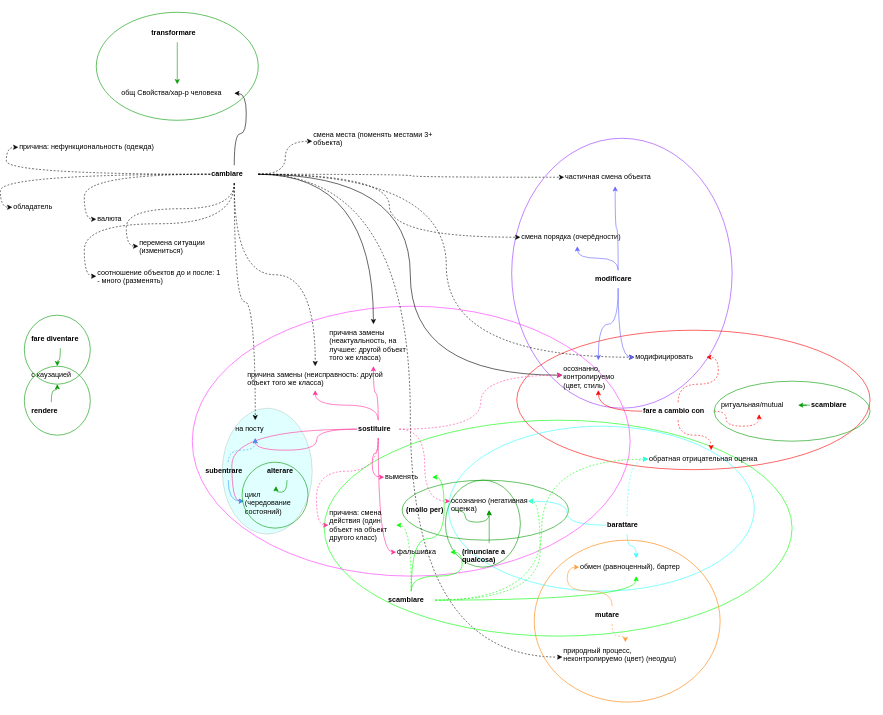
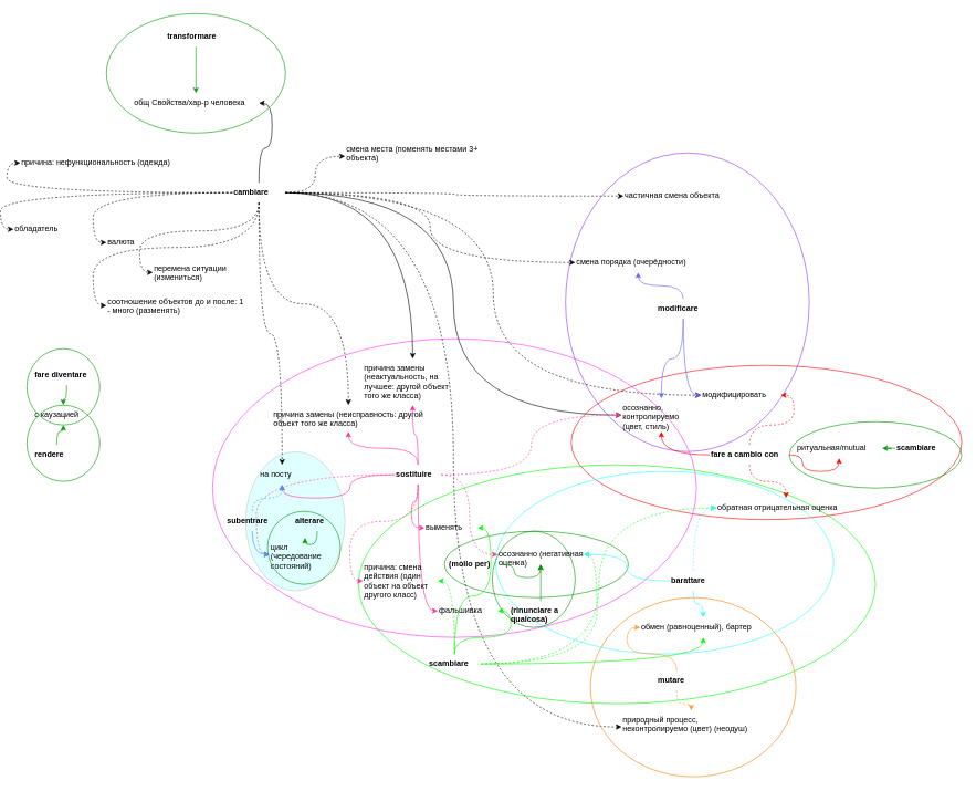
  <mxCell id="0" />
  <mxCell id="1" parent="0" />
  <mxCell id="2" value="" style="ellipse;whiteSpace=wrap;html=1;strokeWidth=1;fillColor=none;strokeColor=#9933FF;" parent="1" vertex="1"><mxGeometry x="852.5" y="230" width="367.5" height="450" as="geometry" /></mxCell>
  <mxCell id="3" value="" style="ellipse;whiteSpace=wrap;html=1;strokeWidth=1;fillColor=none;strokeColor=#FF0000;" parent="1" vertex="1"><mxGeometry x="861" y="550" width="589" height="232.5" as="geometry" /></mxCell>
  <mxCell id="4" value="" style="ellipse;whiteSpace=wrap;html=1;fillColor=none;strokeColor=#00FF00;" parent="1" vertex="1"><mxGeometry x="540" y="700" width="780" height="360" as="geometry" /></mxCell>
  <mxCell id="5" value="" style="ellipse;whiteSpace=wrap;html=1;strokeWidth=1;fillColor=none;strokeColor=#33FFFF;" parent="1" vertex="1"><mxGeometry x="747" y="710" width="510" height="275" as="geometry" /></mxCell>
  <mxCell id="6" value="" style="ellipse;whiteSpace=wrap;html=1;fillColor=none;strokeColor=#FF33FF;" parent="1" vertex="1"><mxGeometry x="320" y="510" width="730" height="450" as="geometry" /></mxCell>
  <mxCell id="7" value="" style="ellipse;whiteSpace=wrap;html=1;strokeColor=#009900;strokeWidth=1;fillColor=none;" parent="1" vertex="1"><mxGeometry x="742" y="800" width="125" height="145" as="geometry" /></mxCell>
  <mxCell id="8" value="" style="ellipse;whiteSpace=wrap;html=1;strokeColor=#009900;strokeWidth=1;fillColor=none;" parent="1" vertex="1"><mxGeometry x="670" y="800" width="277" height="100" as="geometry" /></mxCell>
  <mxCell id="9" value="" style="ellipse;whiteSpace=wrap;html=1;opacity=20;fillColor=#66FFFF;" parent="1" vertex="1"><mxGeometry x="370" y="680" width="150" height="210" as="geometry" /></mxCell>
  <mxCell id="10" style="edgeStyle=orthogonalEdgeStyle;rounded=0;orthogonalLoop=1;jettySize=auto;html=1;curved=1;" parent="1" source="25" target="27" edge="1"><mxGeometry relative="1" as="geometry" /></mxCell>
  <mxCell id="11" style="edgeStyle=orthogonalEdgeStyle;curved=1;rounded=0;orthogonalLoop=1;jettySize=auto;html=1;entryX=0;entryY=0.5;entryDx=0;entryDy=0;" parent="1" source="25" target="28" edge="1"><mxGeometry relative="1" as="geometry" /></mxCell>
  <mxCell id="12" style="edgeStyle=orthogonalEdgeStyle;curved=1;rounded=0;orthogonalLoop=1;jettySize=auto;html=1;entryX=1;entryY=0.5;entryDx=0;entryDy=0;" parent="1" source="25" target="26" edge="1"><mxGeometry relative="1" as="geometry" /></mxCell>
  <mxCell id="13" style="edgeStyle=orthogonalEdgeStyle;curved=1;rounded=0;orthogonalLoop=1;jettySize=auto;html=1;entryX=0;entryY=0.5;entryDx=0;entryDy=0;dashed=1;" parent="1" source="25" target="29" edge="1"><mxGeometry relative="1" as="geometry" /></mxCell>
  <mxCell id="14" style="edgeStyle=orthogonalEdgeStyle;curved=1;rounded=0;orthogonalLoop=1;jettySize=auto;html=1;entryX=0;entryY=0.5;entryDx=0;entryDy=0;dashed=1;" parent="1" source="25" target="30" edge="1"><mxGeometry relative="1" as="geometry" /></mxCell>
  <mxCell id="15" style="edgeStyle=orthogonalEdgeStyle;curved=1;rounded=0;orthogonalLoop=1;jettySize=auto;html=1;entryX=0;entryY=0.5;entryDx=0;entryDy=0;dashed=1;" parent="1" source="25" target="31" edge="1"><mxGeometry relative="1" as="geometry" /></mxCell>
  <mxCell id="16" style="edgeStyle=orthogonalEdgeStyle;curved=1;rounded=0;orthogonalLoop=1;jettySize=auto;html=1;entryX=0;entryY=0.5;entryDx=0;entryDy=0;dashed=1;" parent="1" source="25" target="32" edge="1"><mxGeometry relative="1" as="geometry" /></mxCell>
  <mxCell id="17" style="edgeStyle=orthogonalEdgeStyle;curved=1;rounded=0;orthogonalLoop=1;jettySize=auto;html=1;entryX=0.5;entryY=0;entryDx=0;entryDy=0;dashed=1;" parent="1" source="25" target="33" edge="1"><mxGeometry relative="1" as="geometry" /></mxCell>
  <mxCell id="18" style="edgeStyle=orthogonalEdgeStyle;curved=1;rounded=0;orthogonalLoop=1;jettySize=auto;html=1;entryX=0;entryY=0.5;entryDx=0;entryDy=0;dashed=1;" parent="1" source="25" target="35" edge="1"><mxGeometry relative="1" as="geometry" /></mxCell>
  <mxCell id="19" style="edgeStyle=orthogonalEdgeStyle;curved=1;rounded=0;orthogonalLoop=1;jettySize=auto;html=1;entryX=0;entryY=0.5;entryDx=0;entryDy=0;dashed=1;" parent="1" source="25" target="34" edge="1"><mxGeometry relative="1" as="geometry" /></mxCell>
  <mxCell id="20" style="edgeStyle=orthogonalEdgeStyle;curved=1;rounded=0;orthogonalLoop=1;jettySize=auto;html=1;entryX=0;entryY=0.5;entryDx=0;entryDy=0;dashed=1;" parent="1" source="25" target="37" edge="1"><mxGeometry relative="1" as="geometry" /></mxCell>
  <mxCell id="21" style="edgeStyle=orthogonalEdgeStyle;curved=1;rounded=0;orthogonalLoop=1;jettySize=auto;html=1;entryX=0;entryY=0.5;entryDx=0;entryDy=0;dashed=1;" parent="1" source="25" target="36" edge="1"><mxGeometry relative="1" as="geometry" /></mxCell>
  <mxCell id="22" style="edgeStyle=orthogonalEdgeStyle;curved=1;rounded=0;orthogonalLoop=1;jettySize=auto;html=1;entryX=0;entryY=0.5;entryDx=0;entryDy=0;dashed=1;" parent="1" source="25" target="38" edge="1"><mxGeometry relative="1" as="geometry" /></mxCell>
  <mxCell id="23" style="edgeStyle=orthogonalEdgeStyle;curved=1;rounded=0;orthogonalLoop=1;jettySize=auto;html=1;entryX=0.5;entryY=0;entryDx=0;entryDy=0;dashed=1;" parent="1" source="25" target="49" edge="1"><mxGeometry relative="1" as="geometry" /></mxCell>
  <mxCell id="24" style="edgeStyle=orthogonalEdgeStyle;curved=1;rounded=0;orthogonalLoop=1;jettySize=auto;html=1;entryX=0;entryY=0.5;entryDx=0;entryDy=0;dashed=1;" parent="1" source="25" target="51" edge="1"><mxGeometry relative="1" as="geometry" /></mxCell>
  <mxCell id="25" value="cambiare" style="text;whiteSpace=wrap;html=1;fontStyle=1" parent="1" vertex="1"><mxGeometry x="350" y="275" width="80" height="30" as="geometry" /></mxCell>
  <mxCell id="26" value="общ Свойства/хар-р человека" style="text;whiteSpace=wrap;html=1;" parent="1" vertex="1"><mxGeometry x="200" y="140" width="190" height="30" as="geometry" /></mxCell>
  <mxCell id="27" value="причина замены (неактуальность, на лучшее: другой объект того же класса)" style="text;whiteSpace=wrap;html=1;" parent="1" vertex="1"><mxGeometry x="547" y="540" width="150" height="70" as="geometry" /></mxCell>
  <mxCell id="28" value="осознанно, контролируемо (цвет, стиль)" style="text;whiteSpace=wrap;html=1;" parent="1" vertex="1"><mxGeometry x="937" y="600" width="120" height="50" as="geometry" /></mxCell>
  <mxCell id="29" value="природный процесс, неконтролируемо (цвет) (неодуш)" style="text;whiteSpace=wrap;html=1;" parent="1" vertex="1"><mxGeometry x="937" y="1070" width="210" height="50" as="geometry" /></mxCell>
  <mxCell id="30" value="обладатель" style="text;whiteSpace=wrap;html=1;" parent="1" vertex="1"><mxGeometry x="20" y="330" width="90" height="30" as="geometry" /></mxCell>
  <mxCell id="31" value="валюта" style="text;whiteSpace=wrap;html=1;" parent="1" vertex="1"><mxGeometry x="160" y="350" width="70" height="30" as="geometry" /></mxCell>
  <mxCell id="32" value="перемена ситуации (измениться)" style="text;whiteSpace=wrap;html=1;" parent="1" vertex="1"><mxGeometry x="230" y="390" width="160" height="40" as="geometry" /></mxCell>
  <mxCell id="33" value="причина замены (неисправность: другой объект того же класса)" style="text;whiteSpace=wrap;html=1;" parent="1" vertex="1"><mxGeometry x="410" y="610" width="230" height="40" as="geometry" /></mxCell>
  <mxCell id="34" value="смена порядка (очерёдности)" style="text;whiteSpace=wrap;html=1;" parent="1" vertex="1"><mxGeometry x="867" y="380" width="190" height="30" as="geometry" /></mxCell>
  <mxCell id="35" value="соотношение объектов до и после: 1 - много (разменять)" style="text;whiteSpace=wrap;html=1;" parent="1" vertex="1"><mxGeometry x="160" y="440" width="210" height="40" as="geometry" /></mxCell>
  <mxCell id="36" value="смена места (поменять местами 3+ объекта)" style="text;whiteSpace=wrap;html=1;" parent="1" vertex="1"><mxGeometry x="520" y="210" width="220" height="50" as="geometry" /></mxCell>
  <mxCell id="37" value="причина: нефункциональность (одежда)" style="text;whiteSpace=wrap;html=1;" parent="1" vertex="1"><mxGeometry x="30" y="230" width="250" height="30" as="geometry" /></mxCell>
  <mxCell id="38" value="частичная смена объекта" style="text;whiteSpace=wrap;html=1;" parent="1" vertex="1"><mxGeometry x="940" y="280" width="170" height="30" as="geometry" /></mxCell>
  <mxCell id="39" style="edgeStyle=orthogonalEdgeStyle;curved=1;rounded=0;orthogonalLoop=1;jettySize=auto;html=1;entryX=0.5;entryY=1;entryDx=0;entryDy=0;strokeColor=#FF3399;" parent="1" source="48" target="33" edge="1"><mxGeometry relative="1" as="geometry" /></mxCell>
  <mxCell id="40" style="edgeStyle=orthogonalEdgeStyle;curved=1;rounded=0;orthogonalLoop=1;jettySize=auto;html=1;entryX=0;entryY=0.5;entryDx=0;entryDy=0;strokeColor=#FF3399;" parent="1" source="48" target="50" edge="1"><mxGeometry relative="1" as="geometry" /></mxCell>
  <mxCell id="41" style="edgeStyle=orthogonalEdgeStyle;curved=1;rounded=0;orthogonalLoop=1;jettySize=auto;html=1;entryX=0;entryY=0.5;entryDx=0;entryDy=0;strokeColor=#FF3399;" parent="1" source="48" target="52" edge="1"><mxGeometry relative="1" as="geometry" /></mxCell>
  <mxCell id="42" style="edgeStyle=orthogonalEdgeStyle;curved=1;rounded=0;orthogonalLoop=1;jettySize=auto;html=1;entryX=0.5;entryY=1;entryDx=0;entryDy=0;strokeColor=#FF3399;" parent="1" source="48" target="49" edge="1"><mxGeometry relative="1" as="geometry" /></mxCell>
  <mxCell id="43" style="edgeStyle=orthogonalEdgeStyle;curved=1;rounded=0;orthogonalLoop=1;jettySize=auto;html=1;entryX=0.5;entryY=1;entryDx=0;entryDy=0;strokeColor=#FF3399;" parent="1" source="48" target="27" edge="1"><mxGeometry relative="1" as="geometry" /></mxCell>
  <mxCell id="44" style="edgeStyle=orthogonalEdgeStyle;curved=1;rounded=0;orthogonalLoop=1;jettySize=auto;html=1;entryX=0;entryY=0.5;entryDx=0;entryDy=0;strokeColor=#FF3399;dashed=1;" parent="1" source="48" target="28" edge="1"><mxGeometry relative="1" as="geometry" /></mxCell>
- <mxCell id="45" style="edgeStyle=orthogonalEdgeStyle;curved=1;rounded=0;orthogonalLoop=1;jettySize=auto;html=1;entryX=0;entryY=0.5;entryDx=0;entryDy=0;dashed=0;strokeColor=#FF3399;" parent="1" source="48" target="53" edge="1"><mxGeometry relative="1" as="geometry" /></mxCell>
+ <mxCell id="45" style="edgeStyle=orthogonalEdgeStyle;curved=1;rounded=0;orthogonalLoop=1;jettySize=auto;html=1;entryX=0;entryY=0.5;entryDx=0;entryDy=0;dashed=1;strokeColor=#FF3399;" parent="1" source="48" target="53" edge="1"><mxGeometry relative="1" as="geometry" /></mxCell>
  <mxCell id="46" style="edgeStyle=orthogonalEdgeStyle;curved=1;rounded=0;orthogonalLoop=1;jettySize=auto;html=1;entryX=0;entryY=0.5;entryDx=0;entryDy=0;dashed=1;strokeColor=#FF3399;" parent="1" source="48" target="54" edge="1"><mxGeometry relative="1" as="geometry" /></mxCell>
  <mxCell id="47" style="edgeStyle=orthogonalEdgeStyle;curved=1;rounded=0;orthogonalLoop=1;jettySize=auto;html=1;dashed=1;strokeColor=#FF3399;entryX=0;entryY=0.5;entryDx=0;entryDy=0;" parent="1" source="48" target="55" edge="1"><mxGeometry relative="1" as="geometry" /></mxCell>
  <mxCell id="48" value="sostituire" style="text;whiteSpace=wrap;html=1;fontStyle=1" parent="1" vertex="1"><mxGeometry x="595" y="700" width="70" height="30" as="geometry" /></mxCell>
  <mxCell id="49" value="на посту" style="text;whiteSpace=wrap;html=1;" parent="1" vertex="1"><mxGeometry x="390" y="700" width="70" height="30" as="geometry" /></mxCell>
  <mxCell id="50" value="выменять" style="text;whiteSpace=wrap;html=1;" parent="1" vertex="1"><mxGeometry x="640" y="780" width="80" height="30" as="geometry" /></mxCell>
  <mxCell id="51" value="модифицировать" style="text;whiteSpace=wrap;html=1;" parent="1" vertex="1"><mxGeometry x="1057" y="580" width="120" height="30" as="geometry" /></mxCell>
  <mxCell id="52" value="фальшивка" style="text;whiteSpace=wrap;html=1;" parent="1" vertex="1"><mxGeometry x="660" y="905" width="90" height="30" as="geometry" /></mxCell>
  <mxCell id="53" value="цикл (чередование состояний)" style="text;whiteSpace=wrap;html=1;" parent="1" vertex="1"><mxGeometry x="406" y="810" width="107" height="50" as="geometry" /></mxCell>
  <mxCell id="54" value="причина: смена действия (один объект на объект другого класс)" style="text;whiteSpace=wrap;html=1;" parent="1" vertex="1"><mxGeometry x="547" y="840" width="113" height="70" as="geometry" /></mxCell>
  <mxCell id="55" value="осознанно (негативная оценка)" style="text;whiteSpace=wrap;html=1;" parent="1" vertex="1"><mxGeometry x="750" y="820" width="130" height="30" as="geometry" /></mxCell>
  <mxCell id="56" style="edgeStyle=orthogonalEdgeStyle;curved=1;rounded=0;orthogonalLoop=1;jettySize=auto;html=1;entryX=1;entryY=0.5;entryDx=0;entryDy=0;strokeColor=#00FF00;" parent="1" source="62" target="52" edge="1"><mxGeometry relative="1" as="geometry" /></mxCell>
  <mxCell id="57" style="edgeStyle=orthogonalEdgeStyle;curved=1;rounded=0;orthogonalLoop=1;jettySize=auto;html=1;entryX=1;entryY=0.5;entryDx=0;entryDy=0;strokeColor=#00FF00;" parent="1" source="62" target="50" edge="1"><mxGeometry relative="1" as="geometry" /></mxCell>
  <mxCell id="58" style="edgeStyle=orthogonalEdgeStyle;curved=1;rounded=0;orthogonalLoop=1;jettySize=auto;html=1;strokeColor=#00FF00;" parent="1" source="62" target="63" edge="1"><mxGeometry relative="1" as="geometry" /></mxCell>
  <mxCell id="59" style="edgeStyle=orthogonalEdgeStyle;curved=1;rounded=0;orthogonalLoop=1;jettySize=auto;html=1;entryX=0;entryY=0.5;entryDx=0;entryDy=0;strokeColor=#00FF00;dashed=1;" parent="1" source="62" target="64" edge="1"><mxGeometry relative="1" as="geometry" /></mxCell>
  <mxCell id="60" style="edgeStyle=orthogonalEdgeStyle;curved=1;rounded=0;orthogonalLoop=1;jettySize=auto;html=1;entryX=1;entryY=0.5;entryDx=0;entryDy=0;dashed=1;strokeColor=#00FF00;" parent="1" source="62" target="54" edge="1"><mxGeometry relative="1" as="geometry" /></mxCell>
  <mxCell id="61" style="edgeStyle=orthogonalEdgeStyle;curved=1;rounded=0;orthogonalLoop=1;jettySize=auto;html=1;entryX=1;entryY=0.5;entryDx=0;entryDy=0;dashed=1;strokeColor=#00FF00;" parent="1" source="62" target="55" edge="1"><mxGeometry relative="1" as="geometry" /></mxCell>
  <mxCell id="62" value="scambiare" style="text;whiteSpace=wrap;html=1;fontStyle=1" parent="1" vertex="1"><mxGeometry x="645" y="985" width="80" height="30" as="geometry" /></mxCell>
  <mxCell id="63" value="обмен (равноценный), бартер" style="text;whiteSpace=wrap;html=1;" parent="1" vertex="1"><mxGeometry x="965" y="930" width="190" height="30" as="geometry" /></mxCell>
  <mxCell id="64" value="обратная отрицательная оценка" style="text;whiteSpace=wrap;html=1;" parent="1" vertex="1"><mxGeometry x="1080" y="750" width="210" height="30" as="geometry" /></mxCell>
  <mxCell id="65" style="edgeStyle=orthogonalEdgeStyle;curved=1;rounded=0;orthogonalLoop=1;jettySize=auto;html=1;entryX=0;entryY=0.5;entryDx=0;entryDy=0;strokeColor=#6666FF;" parent="1" source="69" target="51" edge="1"><mxGeometry relative="1" as="geometry" /></mxCell>
  <mxCell id="66" style="edgeStyle=orthogonalEdgeStyle;curved=1;rounded=0;orthogonalLoop=1;jettySize=auto;html=1;entryX=0.5;entryY=1;entryDx=0;entryDy=0;strokeColor=#6666FF;" parent="1" source="69" target="34" edge="1"><mxGeometry relative="1" as="geometry" /></mxCell>
- <mxCell id="67" style="edgeStyle=orthogonalEdgeStyle;curved=1;rounded=0;orthogonalLoop=1;jettySize=auto;html=1;entryX=0.5;entryY=1;entryDx=0;entryDy=0;strokeColor=#6666FF;" parent="1" source="69" target="38" edge="1"><mxGeometry relative="1" as="geometry" /></mxCell>
  <mxCell id="68" style="edgeStyle=orthogonalEdgeStyle;curved=1;rounded=0;orthogonalLoop=1;jettySize=auto;html=1;strokeColor=#6666FF;" parent="1" source="69" target="28" edge="1"><mxGeometry relative="1" as="geometry" /></mxCell>
  <mxCell id="69" value="modificare" style="text;whiteSpace=wrap;html=1;fontStyle=1" parent="1" vertex="1"><mxGeometry x="990" y="450" width="80" height="30" as="geometry" /></mxCell>
  <mxCell id="70" style="edgeStyle=orthogonalEdgeStyle;curved=1;rounded=0;orthogonalLoop=1;jettySize=auto;html=1;strokeColor=#FF0000;" parent="1" source="74" target="28" edge="1"><mxGeometry relative="1" as="geometry" /></mxCell>
- <mxCell id="71" style="edgeStyle=orthogonalEdgeStyle;curved=1;rounded=0;orthogonalLoop=1;jettySize=auto;html=1;entryX=0.5;entryY=1;entryDx=0;entryDy=0;strokeColor=#FF0000;dashed=1;" parent="1" source="74" target="75" edge="1"><mxGeometry relative="1" as="geometry" /></mxCell>
+ <mxCell id="71" style="edgeStyle=orthogonalEdgeStyle;curved=1;rounded=0;orthogonalLoop=1;jettySize=auto;html=1;entryX=0.5;entryY=1;entryDx=0;entryDy=0;strokeColor=#FF0000;" parent="1" source="74" target="75" edge="1"><mxGeometry relative="1" as="geometry" /></mxCell>
  <mxCell id="72" style="edgeStyle=orthogonalEdgeStyle;curved=1;rounded=0;orthogonalLoop=1;jettySize=auto;html=1;entryX=1;entryY=0.5;entryDx=0;entryDy=0;dashed=1;strokeColor=#FF0000;" parent="1" source="74" target="51" edge="1"><mxGeometry relative="1" as="geometry" /></mxCell>
  <mxCell id="73" style="edgeStyle=orthogonalEdgeStyle;curved=1;rounded=0;orthogonalLoop=1;jettySize=auto;html=1;dashed=1;strokeColor=#FF0000;" parent="1" source="74" target="64" edge="1"><mxGeometry relative="1" as="geometry" /></mxCell>
  <mxCell id="74" value="fare a cambio con" style="text;whiteSpace=wrap;html=1;fontStyle=1" parent="1" vertex="1"><mxGeometry x="1070" y="670" width="120" height="30" as="geometry" /></mxCell>
  <mxCell id="75" value="ритуальная/mutual" style="text;whiteSpace=wrap;html=1;" parent="1" vertex="1"><mxGeometry x="1200" y="660" width="130" height="30" as="geometry" /></mxCell>
  <mxCell id="76" style="edgeStyle=orthogonalEdgeStyle;curved=1;rounded=0;orthogonalLoop=1;jettySize=auto;html=1;entryX=0.5;entryY=0;entryDx=0;entryDy=0;strokeColor=#33FFFF;" parent="1" source="79" target="63" edge="1"><mxGeometry relative="1" as="geometry" /></mxCell>
  <mxCell id="77" style="edgeStyle=orthogonalEdgeStyle;curved=1;rounded=0;orthogonalLoop=1;jettySize=auto;html=1;entryX=1;entryY=0.5;entryDx=0;entryDy=0;strokeColor=#33FFFF;" parent="1" source="79" target="55" edge="1"><mxGeometry relative="1" as="geometry" /></mxCell>
  <mxCell id="78" style="edgeStyle=orthogonalEdgeStyle;curved=1;rounded=0;orthogonalLoop=1;jettySize=auto;html=1;entryX=0;entryY=0.5;entryDx=0;entryDy=0;dashed=1;strokeColor=#33FFFF;exitX=0.5;exitY=0;exitDx=0;exitDy=0;" parent="1" source="79" target="64" edge="1"><mxGeometry relative="1" as="geometry" /></mxCell>
  <mxCell id="79" value="barattare" style="text;whiteSpace=wrap;html=1;fontStyle=1" parent="1" vertex="1"><mxGeometry x="1010" y="860" width="70" height="30" as="geometry" /></mxCell>
  <mxCell id="80" style="edgeStyle=orthogonalEdgeStyle;curved=1;rounded=0;orthogonalLoop=1;jettySize=auto;html=1;entryX=0;entryY=0.5;entryDx=0;entryDy=0;strokeColor=#FF9933;" parent="1" source="82" target="63" edge="1"><mxGeometry relative="1" as="geometry" /></mxCell>
  <mxCell id="81" style="edgeStyle=orthogonalEdgeStyle;curved=1;rounded=0;orthogonalLoop=1;jettySize=auto;html=1;strokeColor=#FF9933;dashed=1;" parent="1" source="82" target="29" edge="1"><mxGeometry relative="1" as="geometry" /></mxCell>
  <mxCell id="82" value="mutare" style="text;whiteSpace=wrap;html=1;fontStyle=1" parent="1" vertex="1"><mxGeometry x="990" y="1010" width="60" height="30" as="geometry" /></mxCell>
  <mxCell id="83" style="edgeStyle=orthogonalEdgeStyle;curved=1;rounded=0;orthogonalLoop=1;jettySize=auto;html=1;entryX=0;entryY=0.5;entryDx=0;entryDy=0;strokeColor=#3399FF;" parent="1" source="85" target="53" edge="1"><mxGeometry relative="1" as="geometry" /></mxCell>
  <mxCell id="84" style="edgeStyle=orthogonalEdgeStyle;curved=1;rounded=0;orthogonalLoop=1;jettySize=auto;html=1;entryX=0.5;entryY=1;entryDx=0;entryDy=0;strokeColor=#3399FF;dashed=1;" parent="1" source="85" target="49" edge="1"><mxGeometry relative="1" as="geometry" /></mxCell>
  <mxCell id="85" value="subentrare" style="text;whiteSpace=wrap;html=1;fontStyle=1" parent="1" vertex="1"><mxGeometry x="340" y="770" width="80" height="30" as="geometry" /></mxCell>
  <mxCell id="86" style="edgeStyle=orthogonalEdgeStyle;curved=1;rounded=0;orthogonalLoop=1;jettySize=auto;html=1;strokeColor=#009900;" parent="1" source="87" target="75" edge="1"><mxGeometry relative="1" as="geometry" /></mxCell>
  <mxCell id="87" value="scambiare" style="text;whiteSpace=wrap;html=1;fontStyle=1" parent="1" vertex="1"><mxGeometry x="1350" y="660" width="80" height="30" as="geometry" /></mxCell>
  <mxCell id="88" style="edgeStyle=orthogonalEdgeStyle;curved=1;rounded=0;orthogonalLoop=1;jettySize=auto;html=1;strokeColor=#009900;" parent="1" source="89" target="53" edge="1"><mxGeometry relative="1" as="geometry" /></mxCell>
  <mxCell id="89" value="alterare" style="text;whiteSpace=wrap;html=1;fontStyle=1" parent="1" vertex="1"><mxGeometry x="443" y="770" width="70" height="30" as="geometry" /></mxCell>
  <mxCell id="90" style="edgeStyle=orthogonalEdgeStyle;curved=1;rounded=0;orthogonalLoop=1;jettySize=auto;html=1;strokeColor=#009900;" parent="1" source="91" target="26" edge="1"><mxGeometry relative="1" as="geometry" /></mxCell>
  <mxCell id="91" value="transformare" style="text;whiteSpace=wrap;html=1;fontStyle=1" parent="1" vertex="1"><mxGeometry x="250" y="40" width="90" height="30" as="geometry" /></mxCell>
  <mxCell id="92" style="edgeStyle=orthogonalEdgeStyle;curved=1;rounded=0;orthogonalLoop=1;jettySize=auto;html=1;strokeColor=#009900;" parent="1" source="93" target="94" edge="1"><mxGeometry relative="1" as="geometry" /></mxCell>
  <mxCell id="93" value="fare diventare" style="text;whiteSpace=wrap;html=1;fontStyle=1" parent="1" vertex="1"><mxGeometry x="50" y="550" width="100" height="30" as="geometry" /></mxCell>
  <mxCell id="94" value="с каузацией" style="text;whiteSpace=wrap;html=1;" parent="1" vertex="1"><mxGeometry x="50" y="610" width="90" height="30" as="geometry" /></mxCell>
  <mxCell id="95" style="edgeStyle=orthogonalEdgeStyle;curved=1;rounded=0;orthogonalLoop=1;jettySize=auto;html=1;entryX=0.5;entryY=1;entryDx=0;entryDy=0;strokeColor=#009900;" parent="1" source="96" target="94" edge="1"><mxGeometry relative="1" as="geometry" /></mxCell>
  <mxCell id="96" value="rendere" style="text;whiteSpace=wrap;html=1;fontStyle=1" parent="1" vertex="1"><mxGeometry x="50" y="670" width="70" height="30" as="geometry" /></mxCell>
  <mxCell id="97" style="edgeStyle=orthogonalEdgeStyle;curved=1;rounded=0;orthogonalLoop=1;jettySize=auto;html=1;strokeColor=#009900;" parent="1" source="98" target="55" edge="1"><mxGeometry relative="1" as="geometry" /></mxCell>
  <mxCell id="98" value="(rinunciare a qualcosa)" style="text;whiteSpace=wrap;html=1;fontStyle=1" parent="1" vertex="1"><mxGeometry x="767.5" y="905" width="95" height="30" as="geometry" /></mxCell>
  <mxCell id="99" style="edgeStyle=orthogonalEdgeStyle;curved=1;rounded=0;orthogonalLoop=1;jettySize=auto;html=1;strokeColor=#009900;exitX=1;exitY=0.5;exitDx=0;exitDy=0;" parent="1" source="100" target="55" edge="1"><mxGeometry relative="1" as="geometry" /></mxCell>
  <mxCell id="100" value="(mollo per)" style="text;whiteSpace=wrap;html=1;fontStyle=1" parent="1" vertex="1"><mxGeometry x="675" y="835" width="80" height="30" as="geometry" /></mxCell>
  <mxCell id="101" value="" style="ellipse;whiteSpace=wrap;html=1;aspect=fixed;fillColor=none;strokeColor=#009900;strokeWidth=1;" parent="1" vertex="1"><mxGeometry x="403" y="770" width="110" height="110" as="geometry" /></mxCell>
  <mxCell id="102" value="" style="ellipse;whiteSpace=wrap;html=1;strokeColor=#009900;strokeWidth=1;fillColor=none;" parent="1" vertex="1"><mxGeometry x="1190" y="635" width="260" height="100" as="geometry" /></mxCell>
  <mxCell id="103" value="" style="ellipse;whiteSpace=wrap;html=1;strokeColor=#009900;strokeWidth=1;fillColor=none;" parent="1" vertex="1"><mxGeometry x="40" y="525" width="110" height="115" as="geometry" /></mxCell>
  <mxCell id="104" value="" style="ellipse;whiteSpace=wrap;html=1;strokeColor=#009900;strokeWidth=1;fillColor=none;" parent="1" vertex="1"><mxGeometry x="40" y="610" width="110" height="115" as="geometry" /></mxCell>
  <mxCell id="105" value="" style="ellipse;whiteSpace=wrap;html=1;strokeColor=#009900;strokeWidth=1;fillColor=none;" parent="1" vertex="1"><mxGeometry x="160" y="20" width="270" height="180" as="geometry" /></mxCell>
  <mxCell id="106" value="" style="ellipse;whiteSpace=wrap;html=1;strokeWidth=1;fillColor=none;strokeColor=#FF8000;" parent="1" vertex="1"><mxGeometry x="890" y="900" width="310" height="270" as="geometry" /></mxCell>
